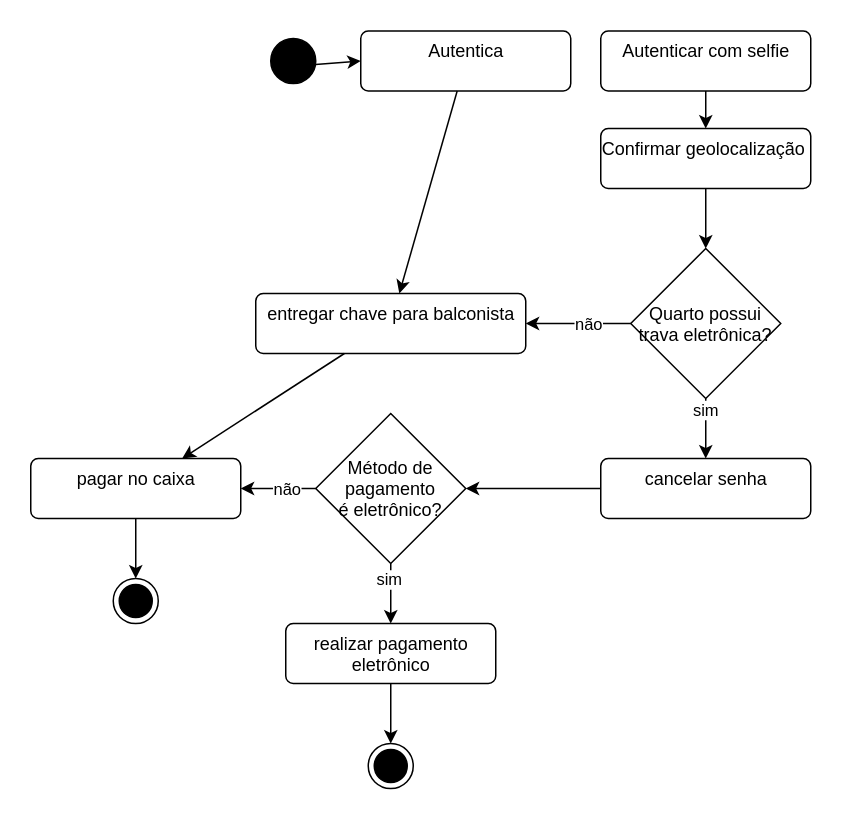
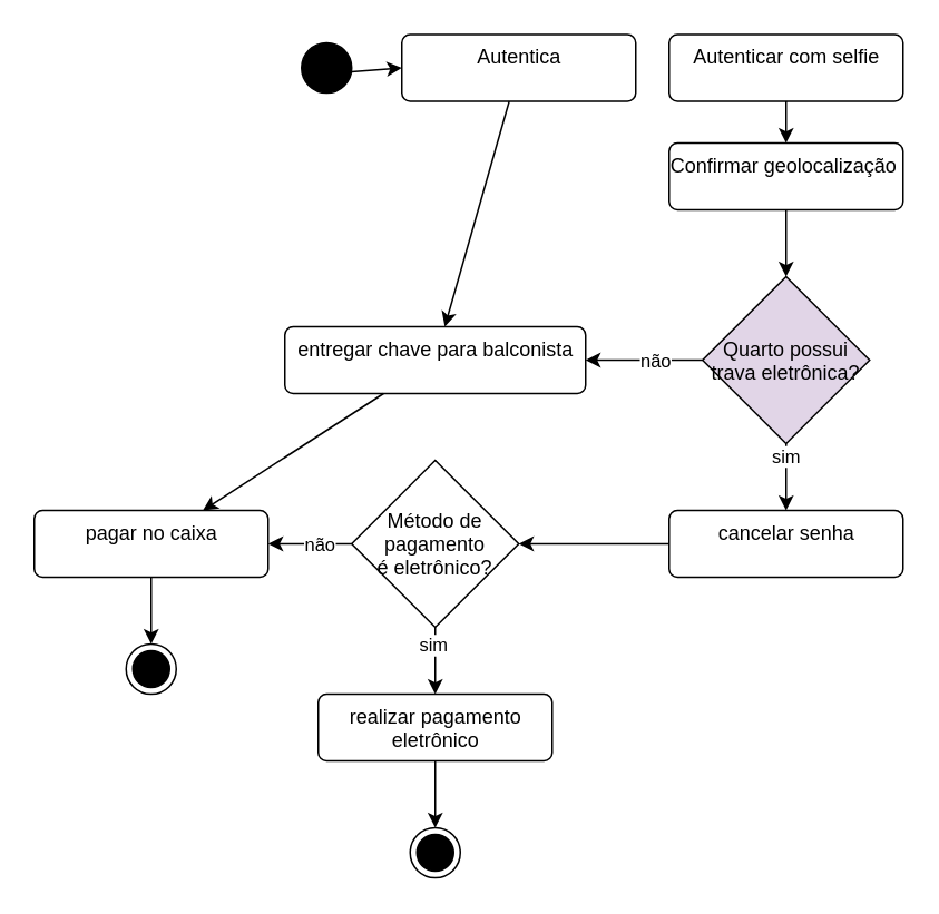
  <mxCell id="0" />
  <mxCell id="1" parent="0" />
  <mxCell id="2" style="edgeStyle=none;html=1;" parent="1" source="3" target="5" edge="1"><mxGeometry relative="1" as="geometry" /></mxCell>
  <mxCell id="3" value="" style="ellipse;fillColor=strokeColor;" parent="1" vertex="1"><mxGeometry x="180" y="25" width="30" height="30" as="geometry" /></mxCell>
  <mxCell id="4" style="edgeStyle=none;html=1;" parent="1" source="5" target="18" edge="1"><mxGeometry relative="1" as="geometry" /></mxCell>
  <mxCell id="5" value="Autentica" style="html=1;align=center;verticalAlign=top;rounded=1;absoluteArcSize=1;arcSize=10;dashed=0;fillColor=none;" parent="1" vertex="1"><mxGeometry x="240" y="20" width="140" height="40" as="geometry" /></mxCell>
  <mxCell id="6" style="edgeStyle=none;html=1;" parent="1" source="7" target="9" edge="1"><mxGeometry relative="1" as="geometry" /></mxCell>
  <mxCell id="7" value="Autenticar com selfie" style="html=1;align=center;verticalAlign=top;rounded=1;absoluteArcSize=1;arcSize=10;dashed=0;fillColor=none;" parent="1" vertex="1"><mxGeometry x="400" y="20" width="140" height="40" as="geometry" /></mxCell>
  <mxCell id="8" style="edgeStyle=none;html=1;entryX=0.5;entryY=0;entryDx=0;entryDy=0;" parent="1" source="9" target="14" edge="1"><mxGeometry relative="1" as="geometry" /></mxCell>
  <mxCell id="9" value="Confirmar geolocalização&amp;nbsp;" style="html=1;align=center;verticalAlign=top;rounded=1;absoluteArcSize=1;arcSize=10;dashed=0;fillColor=none;" parent="1" vertex="1"><mxGeometry x="400" y="85" width="140" height="40" as="geometry" /></mxCell>
  <mxCell id="10" style="edgeStyle=none;html=1;" parent="1" source="14" target="18" edge="1"><mxGeometry relative="1" as="geometry" /></mxCell>
  <mxCell id="11" value="não" style="edgeLabel;html=1;align=center;verticalAlign=middle;resizable=0;points=[];" vertex="1" connectable="0" parent="10"><mxGeometry x="-0.17" relative="1" as="geometry"><mxPoint as="offset" /></mxGeometry></mxCell>
  <mxCell id="12" style="edgeStyle=none;html=1;" parent="1" source="14" target="16" edge="1"><mxGeometry relative="1" as="geometry" /></mxCell>
  <mxCell id="13" value="sim" style="edgeLabel;html=1;align=center;verticalAlign=middle;resizable=0;points=[];" vertex="1" connectable="0" parent="12"><mxGeometry x="-0.667" y="-1" relative="1" as="geometry"><mxPoint as="offset" /></mxGeometry></mxCell>
- <mxCell id="14" value="Quarto possui&#10;trava eletrônica?" style="rhombus;" parent="1" vertex="1"><mxGeometry x="420" y="165" width="100" height="100" as="geometry" /></mxCell>
+ <mxCell id="14" value="Quarto possui&#10;trava eletrônica?" style="rhombus;fillColor=#e1d5e7;" parent="1" vertex="1"><mxGeometry x="420" y="165" width="100" height="100" as="geometry" /></mxCell>
  <mxCell id="15" style="edgeStyle=none;html=1;entryX=1;entryY=0.5;entryDx=0;entryDy=0;" parent="1" source="16" target="23" edge="1"><mxGeometry relative="1" as="geometry" /></mxCell>
  <mxCell id="16" value="cancelar senha" style="html=1;align=center;verticalAlign=top;rounded=1;absoluteArcSize=1;arcSize=10;dashed=0;fillColor=none;" parent="1" vertex="1"><mxGeometry x="400" y="305" width="140" height="40" as="geometry" /></mxCell>
  <mxCell id="17" style="edgeStyle=none;html=1;" parent="1" source="18" target="27" edge="1"><mxGeometry relative="1" as="geometry" /></mxCell>
  <mxCell id="18" value="entregar chave para balconista" style="html=1;align=center;verticalAlign=top;rounded=1;absoluteArcSize=1;arcSize=10;dashed=0;fillColor=none;" parent="1" vertex="1"><mxGeometry x="170" y="195" width="180" height="40" as="geometry" /></mxCell>
  <mxCell id="19" style="edgeStyle=none;html=1;" parent="1" target="25" edge="1"><mxGeometry relative="1" as="geometry"><mxPoint x="260" y="375" as="sourcePoint" /></mxGeometry></mxCell>
  <mxCell id="20" value="sim" style="edgeLabel;html=1;align=center;verticalAlign=middle;resizable=0;points=[];" vertex="1" connectable="0" parent="19"><mxGeometry x="-0.486" y="-2" relative="1" as="geometry"><mxPoint as="offset" /></mxGeometry></mxCell>
  <mxCell id="21" style="edgeStyle=none;html=1;" parent="1" source="23" target="27" edge="1"><mxGeometry relative="1" as="geometry" /></mxCell>
  <mxCell id="22" value="não" style="edgeLabel;html=1;align=center;verticalAlign=middle;resizable=0;points=[];" vertex="1" connectable="0" parent="21"><mxGeometry x="0.357" relative="1" as="geometry"><mxPoint x="14" as="offset" /></mxGeometry></mxCell>
  <mxCell id="23" value="Método de &#10;pagamento &#10;é eletrônico?" style="rhombus;" parent="1" vertex="1"><mxGeometry x="210" y="275" width="100" height="100" as="geometry" /></mxCell>
  <mxCell id="24" style="edgeStyle=none;html=1;" parent="1" source="25" target="28" edge="1"><mxGeometry relative="1" as="geometry" /></mxCell>
  <mxCell id="25" value="realizar pagamento&lt;br&gt;eletrônico" style="html=1;align=center;verticalAlign=top;rounded=1;absoluteArcSize=1;arcSize=10;dashed=0;fillColor=none;" parent="1" vertex="1"><mxGeometry x="190" y="415" width="140" height="40" as="geometry" /></mxCell>
  <mxCell id="26" style="edgeStyle=none;html=1;" parent="1" source="27" target="29" edge="1"><mxGeometry relative="1" as="geometry" /></mxCell>
  <mxCell id="27" value="pagar no caixa" style="html=1;align=center;verticalAlign=top;rounded=1;absoluteArcSize=1;arcSize=10;dashed=0;fillColor=none;" parent="1" vertex="1"><mxGeometry x="20" y="305" width="140" height="40" as="geometry" /></mxCell>
  <mxCell id="28" value="" style="ellipse;html=1;shape=endState;fillColor=strokeColor;" parent="1" vertex="1"><mxGeometry x="245" y="495" width="30" height="30" as="geometry" /></mxCell>
  <mxCell id="29" value="" style="ellipse;html=1;shape=endState;fillColor=strokeColor;" parent="1" vertex="1"><mxGeometry x="75" y="385" width="30" height="30" as="geometry" /></mxCell>
